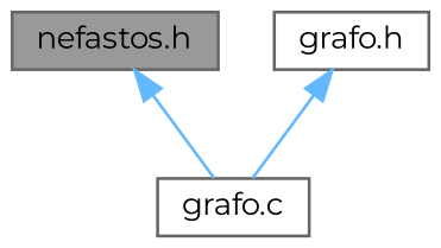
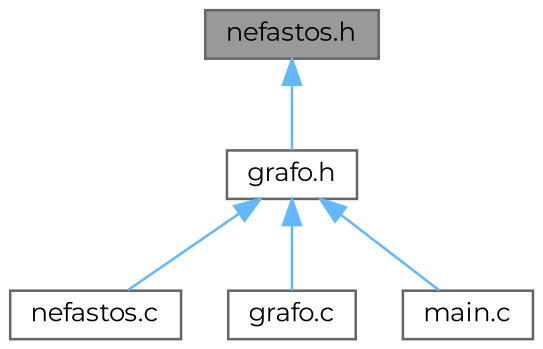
  digraph {
    fontname=Montserrat
    node [color=grey40 fillcolor=white fontname=Montserrat fontsize=10 shape=box style=filled]
    edge [color=steelblue1 dir=back fontname=Montserrat fontsize=10 labelfontname=Helvetica labelfontsize=10 style=solid]
    n1 [color=gray40 fillcolor=grey60 fontcolor=black height=0.2 label="nefastos.h" width=0.4]
    n2 [height=0.2 label="grafo.h" width=0.4]
+   n3 [height=0.2 label="nefastos.c" width=0.4]
    n4 [height=0.2 label="grafo.c" width=0.4]
-   n1 -> n4
+   n5 [height=0.2 label="main.c" width=0.4]
+   n1 -> n2
+   n2 -> n3
    n2 -> n4
+   n2 -> n5
  }
